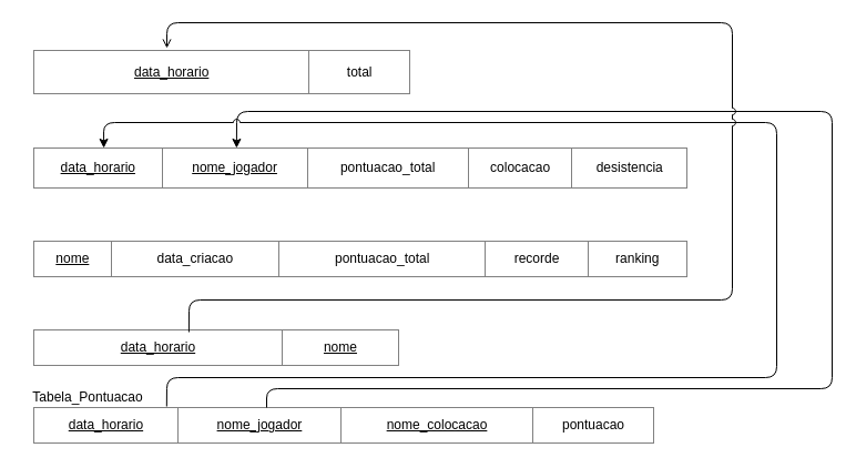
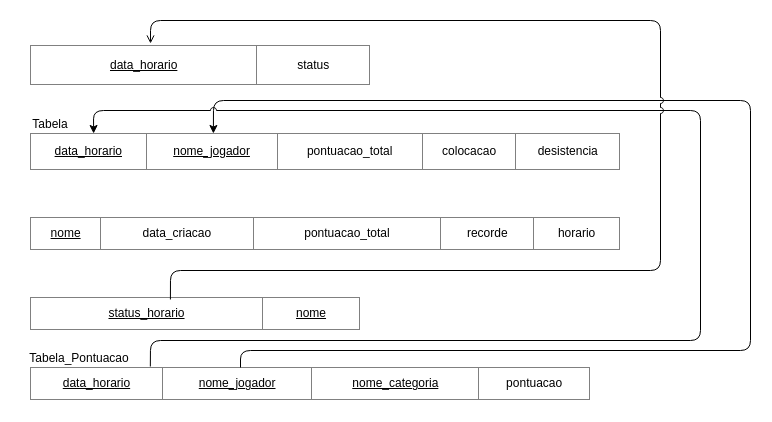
  <mxCell id="0" />
  <mxCell id="1" parent="0" />
  <mxCell id="2" value="" style="group" parent="1" vertex="1" connectable="0"><mxGeometry x="30" y="25" width="340" height="60" as="geometry" /></mxCell>
  <mxCell id="3" value="" style="group" parent="2" vertex="1" connectable="0"><mxGeometry width="340" height="60" as="geometry" /></mxCell>
- <mxCell id="4" value="&lt;table border=&quot;1&quot; width=&quot;100%&quot; style=&quot;width: 100% ; height: 100% ; border-collapse: collapse&quot;&gt;&lt;tbody&gt;&lt;tr&gt;&lt;td align=&quot;center&quot;&gt;&lt;span style=&quot;line-height: 120%&quot;&gt;&lt;u&gt;data_horario&lt;/u&gt;&lt;/span&gt;&lt;/td&gt;&lt;td align=&quot;center&quot;&gt;total&lt;br&gt;&lt;/td&gt;&lt;/tr&gt;&lt;/tbody&gt;&lt;/table&gt;" style="text;html=1;strokeColor=none;fillColor=none;overflow=fill;rounded=0;shadow=0;glass=0;comic=0;" parent="3" vertex="1"><mxGeometry y="20" width="340" height="40" as="geometry" /></mxCell>
+ <mxCell id="4" value="&lt;table border=&quot;1&quot; width=&quot;100%&quot; style=&quot;width: 100% ; height: 100% ; border-collapse: collapse&quot;&gt;&lt;tbody&gt;&lt;tr&gt;&lt;td align=&quot;center&quot;&gt;&lt;span style=&quot;line-height: 120%&quot;&gt;&lt;u&gt;data_horario&lt;/u&gt;&lt;/span&gt;&lt;/td&gt;&lt;td align=&quot;center&quot;&gt;status&lt;br&gt;&lt;/td&gt;&lt;/tr&gt;&lt;/tbody&gt;&lt;/table&gt;" style="text;html=1;strokeColor=none;fillColor=none;overflow=fill;rounded=0;shadow=0;glass=0;comic=0;" parent="3" vertex="1"><mxGeometry y="20" width="340" height="40" as="geometry" /></mxCell>
  <mxCell id="5" value="" style="group" parent="1" vertex="1" connectable="0"><mxGeometry x="30" y="280" width="330" height="50" as="geometry" /></mxCell>
  <mxCell id="6" value="" style="group" parent="5" vertex="1" connectable="0"><mxGeometry width="330" height="50" as="geometry" /></mxCell>
- <mxCell id="7" value="&lt;table border=&quot;1&quot; width=&quot;100%&quot; style=&quot;width: 100% ; height: 100% ; border-collapse: collapse&quot;&gt;&lt;tbody&gt;&lt;tr&gt;&lt;td align=&quot;center&quot;&gt;&lt;span style=&quot;line-height: 120%&quot;&gt;&lt;u&gt;data_horario&lt;/u&gt;&lt;/span&gt;&lt;/td&gt;&lt;td align=&quot;center&quot;&gt;&lt;u&gt;nome&lt;/u&gt;&lt;br&gt;&lt;/td&gt;&lt;/tr&gt;&lt;/tbody&gt;&lt;/table&gt;" style="text;html=1;strokeColor=none;fillColor=none;overflow=fill;rounded=0;shadow=0;glass=0;comic=0;" parent="6" vertex="1"><mxGeometry y="16.667" width="330" height="33.333" as="geometry" /></mxCell>
+ <mxCell id="7" value="&lt;table border=&quot;1&quot; width=&quot;100%&quot; style=&quot;width: 100% ; height: 100% ; border-collapse: collapse&quot;&gt;&lt;tbody&gt;&lt;tr&gt;&lt;td align=&quot;center&quot;&gt;&lt;span style=&quot;line-height: 120%&quot;&gt;&lt;u&gt;status_horario&lt;/u&gt;&lt;/span&gt;&lt;/td&gt;&lt;td align=&quot;center&quot;&gt;&lt;u&gt;nome&lt;/u&gt;&lt;br&gt;&lt;/td&gt;&lt;/tr&gt;&lt;/tbody&gt;&lt;/table&gt;" style="text;html=1;strokeColor=none;fillColor=none;overflow=fill;rounded=0;shadow=0;glass=0;comic=0;" parent="6" vertex="1"><mxGeometry y="16.667" width="330" height="33.333" as="geometry" /></mxCell>
  <mxCell id="8" value="" style="group" parent="1" vertex="1" connectable="0"><mxGeometry x="30" y="115" width="590" height="55" as="geometry" /></mxCell>
  <mxCell id="9" value="&lt;table border=&quot;1&quot; width=&quot;100%&quot; style=&quot;width: 100% ; height: 100% ; border-collapse: collapse&quot;&gt;&lt;tbody&gt;&lt;tr&gt;&lt;td align=&quot;center&quot;&gt;&lt;u&gt;data_horario&lt;/u&gt;&lt;/td&gt;&lt;td align=&quot;center&quot;&gt;&lt;u&gt;nome_jogador&lt;/u&gt;&lt;br&gt;&lt;/td&gt;&lt;td style=&quot;text-align: center&quot;&gt;pontuacao_total&lt;/td&gt;&lt;td style=&quot;text-align: center&quot;&gt;colocacao&lt;/td&gt;&lt;td style=&quot;text-align: center&quot;&gt;desistencia&lt;/td&gt;&lt;/tr&gt;&lt;/tbody&gt;&lt;/table&gt;" style="text;html=1;strokeColor=none;fillColor=none;overflow=fill;rounded=0;shadow=0;glass=0;comic=0;" parent="8" vertex="1"><mxGeometry y="18.333" width="590" height="36.667" as="geometry" /></mxCell>
+ <mxCell id="10" value="Tabela" style="text;html=1;strokeColor=none;fillColor=none;align=center;verticalAlign=middle;whiteSpace=wrap;rounded=0;" parent="8" vertex="1"><mxGeometry width="40" height="18.333" as="geometry" /></mxCell>
  <mxCell id="11" value="" style="group" parent="1" vertex="1" connectable="0"><mxGeometry x="30" y="200" width="590" height="50" as="geometry" /></mxCell>
- <mxCell id="12" value="&lt;table border=&quot;1&quot; width=&quot;100%&quot; style=&quot;width: 100% ; height: 100% ; border-collapse: collapse&quot; align=&quot;center&quot;&gt;&lt;tbody&gt;&lt;tr&gt;&lt;td align=&quot;center&quot;&gt;&lt;u&gt;nome&lt;/u&gt;&lt;/td&gt;&lt;td align=&quot;center&quot;&gt;data_criacao&lt;/td&gt;&lt;td align=&quot;center&quot;&gt;pontuacao_total&lt;/td&gt;&lt;td style=&quot;text-align: center&quot;&gt;recorde&lt;/td&gt;&lt;td style=&quot;text-align: center&quot;&gt;ranking&lt;/td&gt;&lt;/tr&gt;&lt;/tbody&gt;&lt;/table&gt;" style="text;html=1;strokeColor=none;fillColor=none;overflow=fill;rounded=0;shadow=0;glass=0;comic=0;" parent="11" vertex="1"><mxGeometry y="16.667" width="590" height="33.333" as="geometry" /></mxCell>
+ <mxCell id="12" value="&lt;table border=&quot;1&quot; width=&quot;100%&quot; style=&quot;width: 100% ; height: 100% ; border-collapse: collapse&quot; align=&quot;center&quot;&gt;&lt;tbody&gt;&lt;tr&gt;&lt;td align=&quot;center&quot;&gt;&lt;u&gt;nome&lt;/u&gt;&lt;/td&gt;&lt;td align=&quot;center&quot;&gt;data_criacao&lt;/td&gt;&lt;td align=&quot;center&quot;&gt;pontuacao_total&lt;/td&gt;&lt;td style=&quot;text-align: center&quot;&gt;recorde&lt;/td&gt;&lt;td style=&quot;text-align: center&quot;&gt;horario&lt;/td&gt;&lt;/tr&gt;&lt;/tbody&gt;&lt;/table&gt;" style="text;html=1;strokeColor=none;fillColor=none;overflow=fill;rounded=0;shadow=0;glass=0;comic=0;" parent="11" vertex="1"><mxGeometry y="16.667" width="590" height="33.333" as="geometry" /></mxCell>
  <mxCell id="13" value="" style="group" parent="1" vertex="1" connectable="0"><mxGeometry x="30" y="350" width="560" height="50" as="geometry" /></mxCell>
- <mxCell id="14" value="&lt;table border=&quot;1&quot; width=&quot;100%&quot; style=&quot;width: 100% ; height: 100% ; border-collapse: collapse&quot;&gt;&lt;tbody&gt;&lt;tr&gt;&lt;td style=&quot;text-align: center&quot;&gt;&lt;u&gt;data_horario&lt;/u&gt;&lt;/td&gt;&lt;td style=&quot;text-align: center&quot;&gt;&lt;u&gt;nome_jogador&lt;/u&gt;&lt;/td&gt;&lt;td align=&quot;center&quot;&gt;&lt;u&gt;nome_colocacao&lt;/u&gt;&lt;/td&gt;&lt;td align=&quot;center&quot;&gt;pontuacao&lt;/td&gt;&lt;/tr&gt;&lt;/tbody&gt;&lt;/table&gt;" style="text;html=1;strokeColor=none;fillColor=none;overflow=fill;rounded=0;shadow=0;glass=0;comic=0;" parent="13" vertex="1"><mxGeometry y="16.667" width="560" height="33.333" as="geometry" /></mxCell>
+ <mxCell id="14" value="&lt;table border=&quot;1&quot; width=&quot;100%&quot; style=&quot;width: 100% ; height: 100% ; border-collapse: collapse&quot;&gt;&lt;tbody&gt;&lt;tr&gt;&lt;td style=&quot;text-align: center&quot;&gt;&lt;u&gt;data_horario&lt;/u&gt;&lt;/td&gt;&lt;td style=&quot;text-align: center&quot;&gt;&lt;u&gt;nome_jogador&lt;/u&gt;&lt;/td&gt;&lt;td align=&quot;center&quot;&gt;&lt;u&gt;nome_categoria&lt;/u&gt;&lt;/td&gt;&lt;td align=&quot;center&quot;&gt;pontuacao&lt;/td&gt;&lt;/tr&gt;&lt;/tbody&gt;&lt;/table&gt;" style="text;html=1;strokeColor=none;fillColor=none;overflow=fill;rounded=0;shadow=0;glass=0;comic=0;" parent="13" vertex="1"><mxGeometry y="16.667" width="560" height="33.333" as="geometry" /></mxCell>
  <mxCell id="15" value="Tabela_Pontuacao" style="text;html=1;strokeColor=none;fillColor=none;align=center;verticalAlign=middle;whiteSpace=wrap;rounded=0;" parent="13" vertex="1"><mxGeometry x="-9.999" width="117.895" height="16.667" as="geometry" /></mxCell>
  <mxCell id="16" value="" style="endArrow=classic;html=1;exitX=0.375;exitY=0.01;exitDx=0;exitDy=0;exitPerimeter=0;entryX=0.31;entryY=-0.009;entryDx=0;entryDy=0;entryPerimeter=0;jumpStyle=arc;" parent="1" source="14" target="9" edge="1"><mxGeometry width="50" height="50" relative="1" as="geometry"><mxPoint x="330" y="350" as="sourcePoint" /><mxPoint x="380" y="300" as="targetPoint" /><Array as="points"><mxPoint x="240" y="350" /><mxPoint x="750" y="350" /><mxPoint x="750" y="100" /><mxPoint x="213" y="100" /></Array></mxGeometry></mxCell>
  <mxCell id="17" value="" style="endArrow=classic;html=1;entryX=0.107;entryY=-0.009;entryDx=0;entryDy=0;entryPerimeter=0;jumpStyle=arc;exitX=0.214;exitY=-0.02;exitDx=0;exitDy=0;exitPerimeter=0;" parent="1" source="14" target="9" edge="1"><mxGeometry width="50" height="50" relative="1" as="geometry"><mxPoint x="150" y="350" as="sourcePoint" /><mxPoint x="380" y="250" as="targetPoint" /><Array as="points"><mxPoint x="150" y="340" /><mxPoint x="700" y="340" /><mxPoint x="700" y="110" /><mxPoint x="93" y="110" /></Array></mxGeometry></mxCell>
  <mxCell id="18" value="" style="endArrow=open;html=1;exitX=0.424;exitY=0.07;exitDx=0;exitDy=0;exitPerimeter=0;entryX=0.353;entryY=-0.05;entryDx=0;entryDy=0;entryPerimeter=0;jumpStyle=arc;" parent="1" source="7" target="4" edge="1"><mxGeometry width="50" height="50" relative="1" as="geometry"><mxPoint x="330" y="300" as="sourcePoint" /><mxPoint x="380" y="250" as="targetPoint" /><Array as="points"><mxPoint x="170" y="270" /><mxPoint x="660" y="270" /><mxPoint x="660" y="20" /><mxPoint x="150" y="20" /></Array></mxGeometry></mxCell>
